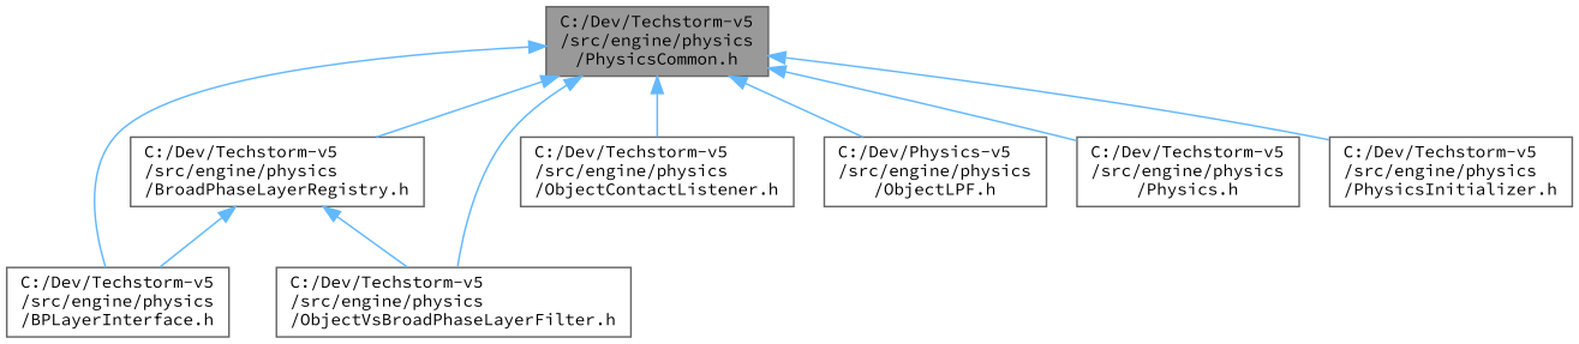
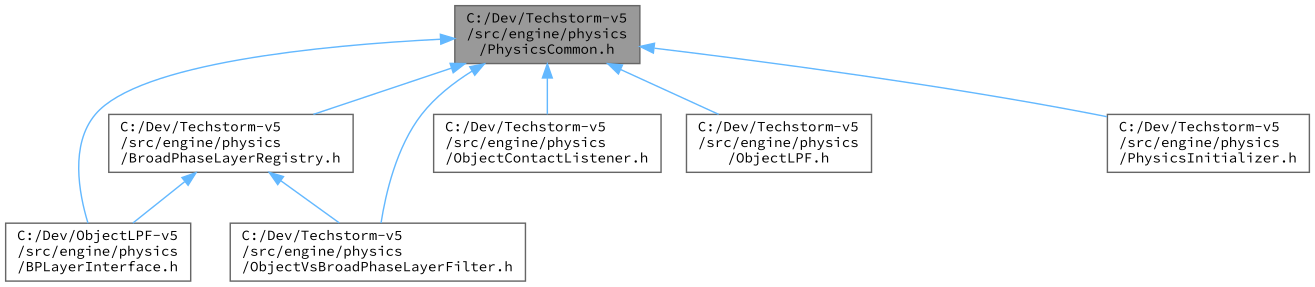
  digraph {
    fontname="Source Code Pro"
    node [color=grey40 fillcolor=white fontname="Source Code Pro" fontsize=10 shape=box style=filled]
    edge [color=steelblue1 dir=back fontname="Source Code Pro" fontsize=10 labelfontname=Helvetica labelfontsize=10 style=solid]
    n1 [color=gray40 fillcolor=grey60 fontcolor=black height=0.2 label="C:/Dev/Techstorm-v5\l/src/engine/physics\l/PhysicsCommon.h" width=0.4]
-   n2 [height=0.2 label="C:/Dev/Techstorm-v5\l/src/engine/physics\l/BPLayerInterface.h" width=0.4]
+   n2 [height=0.2 label="C:/Dev/ObjectLPF-v5\l/src/engine/physics\l/BPLayerInterface.h" width=0.4]
    n3 [height=0.2 label="C:/Dev/Techstorm-v5\l/src/engine/physics\l/BroadPhaseLayerRegistry.h" width=0.4]
    n4 [height=0.2 label="C:/Dev/Techstorm-v5\l/src/engine/physics\l/ObjectVsBroadPhaseLayerFilter.h" width=0.4]
    n5 [height=0.2 label="C:/Dev/Techstorm-v5\l/src/engine/physics\l/ObjectContactListener.h" width=0.4]
-   n6 [height=0.2 label="C:/Dev/Physics-v5\l/src/engine/physics\l/ObjectLPF.h" width=0.4]
-   n7 [height=0.2 label="C:/Dev/Techstorm-v5\l/src/engine/physics\l/Physics.h" width=0.4]
+   n6 [height=0.2 label="C:/Dev/Techstorm-v5\l/src/engine/physics\l/ObjectLPF.h" width=0.4]
    n8 [height=0.2 label="C:/Dev/Techstorm-v5\l/src/engine/physics\l/PhysicsInitializer.h" width=0.4]
    n1 -> n2
    n1 -> n3
    n1 -> n4
    n1 -> n5
    n1 -> n6
-   n1 -> n7
    n1 -> n8
    n3 -> n2
    n3 -> n4
  }
